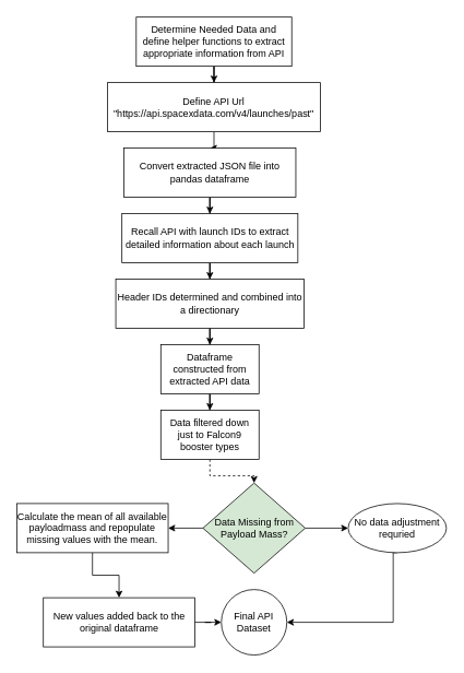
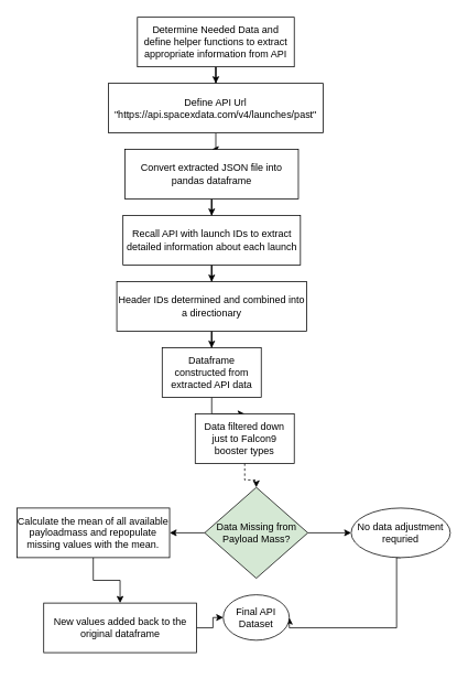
  <mxCell id="0" />
  <mxCell id="1" parent="0" />
  <mxCell id="2" value="" style="edgeStyle=orthogonalEdgeStyle;rounded=0;orthogonalLoop=1;jettySize=auto;html=1;" edge="1" parent="1" source="3" target="5"><mxGeometry relative="1" as="geometry" /></mxCell>
  <mxCell id="3" value="Determine Needed Data and define helper functions to extract appropriate information from API" style="rounded=0;whiteSpace=wrap;html=1;" vertex="1" parent="1"><mxGeometry x="166" y="20" width="190" height="60" as="geometry" /></mxCell>
  <mxCell id="4" value="" style="edgeStyle=orthogonalEdgeStyle;rounded=0;orthogonalLoop=1;jettySize=auto;html=1;" edge="1" parent="1" source="5" target="7"><mxGeometry relative="1" as="geometry" /></mxCell>
  <mxCell id="5" value="&lt;div&gt;Define API Url&lt;br&gt;&quot;https://api.spacexdata.com/v4/launches/past&quot;&lt;br&gt;&lt;/div&gt;" style="rounded=0;whiteSpace=wrap;html=1;" vertex="1" parent="1"><mxGeometry x="131" y="100" width="260" height="60" as="geometry" /></mxCell>
  <mxCell id="6" value="" style="edgeStyle=orthogonalEdgeStyle;rounded=0;orthogonalLoop=1;jettySize=auto;html=1;" edge="1" parent="1" source="7" target="9"><mxGeometry relative="1" as="geometry" /></mxCell>
  <mxCell id="7" value="Convert extracted JSON file into pandas dataframe" style="whiteSpace=wrap;html=1;rounded=0;" vertex="1" parent="1"><mxGeometry x="151" y="180" width="210" height="60" as="geometry" /></mxCell>
  <mxCell id="8" value="" style="edgeStyle=orthogonalEdgeStyle;rounded=0;orthogonalLoop=1;jettySize=auto;html=1;" edge="1" parent="1" source="9" target="11"><mxGeometry relative="1" as="geometry" /></mxCell>
  <mxCell id="9" value="Recall API with launch IDs to extract detailed information about each launch&lt;br&gt;" style="whiteSpace=wrap;html=1;rounded=0;" vertex="1" parent="1"><mxGeometry x="148.5" y="260" width="215" height="60" as="geometry" /></mxCell>
  <mxCell id="10" value="" style="edgeStyle=orthogonalEdgeStyle;rounded=0;orthogonalLoop=1;jettySize=auto;html=1;" edge="1" parent="1" source="11" target="13"><mxGeometry relative="1" as="geometry" /></mxCell>
  <mxCell id="11" value="Header IDs determined and combined into a directionary" style="whiteSpace=wrap;html=1;rounded=0;" vertex="1" parent="1"><mxGeometry x="141" y="340" width="230" height="60" as="geometry" /></mxCell>
  <mxCell id="12" value="" style="edgeStyle=orthogonalEdgeStyle;rounded=0;orthogonalLoop=1;jettySize=auto;html=1;" edge="1" parent="1" source="13" target="15"><mxGeometry relative="1" as="geometry" /></mxCell>
  <mxCell id="13" value="Dataframe constructed from extracted API data" style="whiteSpace=wrap;html=1;rounded=0;" vertex="1" parent="1"><mxGeometry x="196" y="420" width="120" height="60" as="geometry" /></mxCell>
  <mxCell id="14" value="" style="edgeStyle=orthogonalEdgeStyle;rounded=0;orthogonalLoop=1;jettySize=auto;html=1;dashed=1;" edge="1" parent="1" source="15" target="18"><mxGeometry relative="1" as="geometry" /></mxCell>
- <mxCell id="15" value="Data filtered down just to Falcon9 booster types" style="whiteSpace=wrap;html=1;rounded=0;" vertex="1" parent="1"><mxGeometry x="196" y="500" width="120" height="60" as="geometry" /></mxCell>
+ <mxCell id="15" value="Data filtered down just to Falcon9 booster types" style="whiteSpace=wrap;html=1;rounded=0;" vertex="1" parent="1"><mxGeometry x="236" y="500" width="120" height="60" as="geometry" /></mxCell>
  <mxCell id="16" value="" style="edgeStyle=orthogonalEdgeStyle;rounded=0;orthogonalLoop=1;jettySize=auto;html=1;" edge="1" parent="1" source="18" target="20"><mxGeometry relative="1" as="geometry" /></mxCell>
  <mxCell id="17" value="" style="edgeStyle=orthogonalEdgeStyle;rounded=0;orthogonalLoop=1;jettySize=auto;html=1;" edge="1" parent="1" source="18" target="22"><mxGeometry relative="1" as="geometry" /></mxCell>
  <mxCell id="18" value="Data Missing from Payload Mass?" style="rhombus;whiteSpace=wrap;html=1;rounded=0;fillColor=#d5e8d4;" vertex="1" parent="1"><mxGeometry x="247.5" y="589" width="125" height="110" as="geometry" /></mxCell>
  <mxCell id="19" value="" style="edgeStyle=orthogonalEdgeStyle;rounded=0;orthogonalLoop=1;jettySize=auto;html=1;" edge="1" parent="1" source="20" target="24"><mxGeometry relative="1" as="geometry" /></mxCell>
  <mxCell id="20" value="Calculate the mean of all available payloadmass and repopulate missing values with the mean." style="whiteSpace=wrap;html=1;rounded=0;" vertex="1" parent="1"><mxGeometry x="20" y="614" width="185" height="60" as="geometry" /></mxCell>
  <mxCell id="21" style="edgeStyle=orthogonalEdgeStyle;rounded=0;orthogonalLoop=1;jettySize=auto;html=1;entryX=1;entryY=0.5;entryDx=0;entryDy=0;exitX=0.5;exitY=1;exitDx=0;exitDy=0;" edge="1" parent="1" source="22" target="25"><mxGeometry relative="1" as="geometry"><mxPoint x="480" y="689" as="sourcePoint" /><mxPoint x="405" y="799" as="targetPoint" /><Array as="points"><mxPoint x="480" y="674" /><mxPoint x="480" y="759" /></Array></mxGeometry></mxCell>
  <mxCell id="22" value="No data adjustment requried" style="ellipse;whiteSpace=wrap;html=1;" vertex="1" parent="1"><mxGeometry x="425" y="614" width="120" height="60" as="geometry" /></mxCell>
  <mxCell id="23" value="" style="edgeStyle=orthogonalEdgeStyle;rounded=0;orthogonalLoop=1;jettySize=auto;html=1;" edge="1" parent="1" source="24" target="25"><mxGeometry relative="1" as="geometry" /></mxCell>
  <mxCell id="24" value="New values added back to the original dataframe" style="whiteSpace=wrap;html=1;rounded=0;" vertex="1" parent="1"><mxGeometry x="52.5" y="729" width="185" height="60" as="geometry" /></mxCell>
- <mxCell id="25" value="&lt;div&gt;Final API&lt;/div&gt;&lt;div&gt;Dataset&lt;br&gt;&lt;/div&gt;" style="ellipse;whiteSpace=wrap;html=1;rounded=0;" vertex="1" parent="1"><mxGeometry x="270" y="719" width="80" height="80" as="geometry" /></mxCell>
+ <mxCell id="25" value="&lt;div&gt;Final API&lt;/div&gt;&lt;div&gt;Dataset&lt;br&gt;&lt;/div&gt;" style="ellipse;whiteSpace=wrap;html=1;rounded=0;" vertex="1" parent="1"><mxGeometry x="270" y="719" width="80" height="55" as="geometry" /></mxCell>
